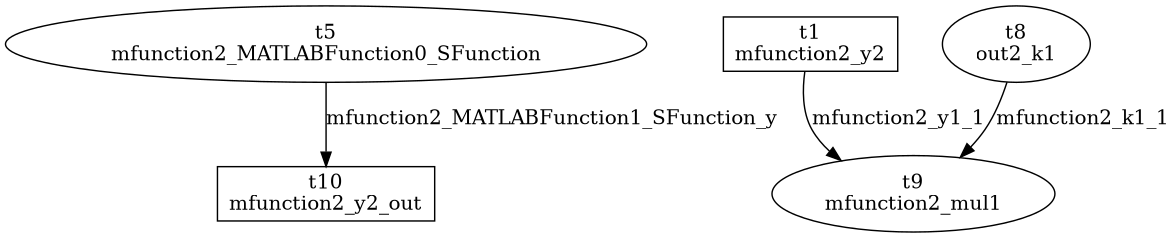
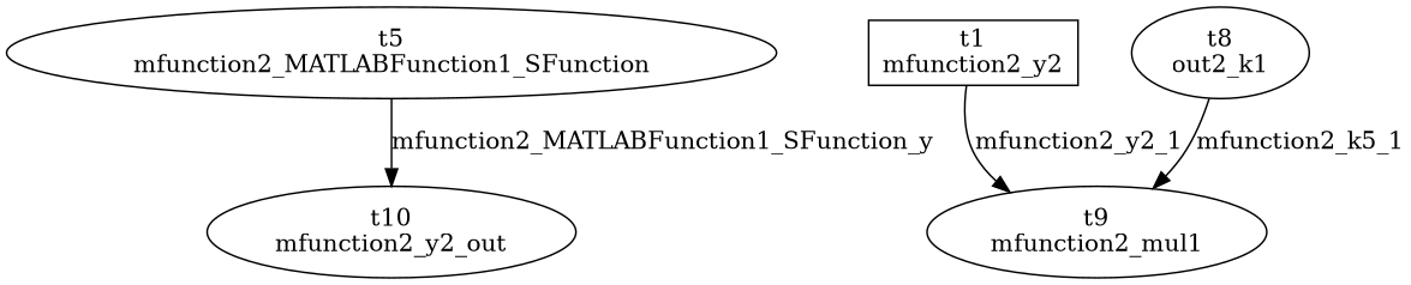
  digraph {
-   n1 [label="t5\nmfunction2_MATLABFunction0_SFunction"]
-   n2 [label="t10\nmfunction2_y2_out" shape=box]
+   n1 [label="t5\nmfunction2_MATLABFunction1_SFunction"]
+   n2 [label="t10\nmfunction2_y2_out" shape=ellipse]
    n3 [label="t1\nmfunction2_y2" shape=box]
    n4 [label="t9\nmfunction2_mul1"]
    n5 [label="t8\nout2_k1"]
    subgraph sub_1 {
      label=mfunction2_MATLABFunction1
      n1
    }
    n1 -> n2 [label=mfunction2_MATLABFunction1_SFunction_y]
-   n3 -> n4 [label=mfunction2_y1_1]
-   n5 -> n4 [label=mfunction2_k1_1]
+   n3 -> n4 [label=mfunction2_y2_1]
+   n5 -> n4 [label=mfunction2_k5_1]
  }
